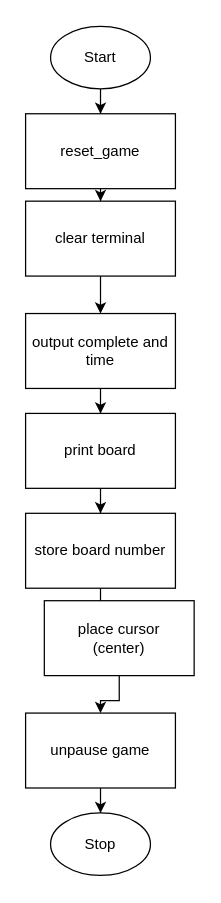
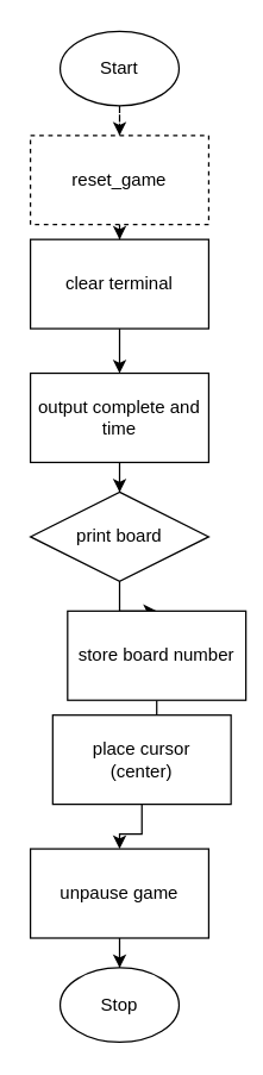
  <mxCell id="0" />
  <mxCell id="1" parent="0" />
- <mxCell id="2" style="edgeStyle=orthogonalEdgeStyle;rounded=0;orthogonalLoop=1;jettySize=auto;html=1;entryX=0.5;entryY=0;entryDx=0;entryDy=0;" edge="1" parent="1" source="3" target="5"><mxGeometry relative="1" as="geometry" /></mxCell>
+ <mxCell id="2" style="edgeStyle=orthogonalEdgeStyle;rounded=0;orthogonalLoop=1;jettySize=auto;html=1;entryX=0.5;entryY=0;entryDx=0;entryDy=0;dashed=1;" edge="1" parent="1" source="3" target="5"><mxGeometry relative="1" as="geometry" /></mxCell>
  <mxCell id="3" value="Start" style="ellipse;whiteSpace=wrap;html=1;" vertex="1" parent="1"><mxGeometry x="40" y="20" width="80" height="50" as="geometry" /></mxCell>
  <mxCell id="4" value="" style="edgeStyle=orthogonalEdgeStyle;rounded=0;orthogonalLoop=1;jettySize=auto;html=1;" edge="1" parent="1" source="5" target="7"><mxGeometry relative="1" as="geometry" /></mxCell>
- <mxCell id="5" value="reset_game" style="rounded=0;whiteSpace=wrap;html=1;" vertex="1" parent="1"><mxGeometry x="20" y="90" width="120" height="60" as="geometry" /></mxCell>
+ <mxCell id="5" value="reset_game" style="rounded=0;whiteSpace=wrap;html=1;dashed=1;" vertex="1" parent="1"><mxGeometry x="20" y="90" width="120" height="60" as="geometry" /></mxCell>
  <mxCell id="6" value="" style="edgeStyle=orthogonalEdgeStyle;rounded=0;orthogonalLoop=1;jettySize=auto;html=1;" edge="1" parent="1" source="7" target="9"><mxGeometry relative="1" as="geometry" /></mxCell>
  <mxCell id="7" value="clear terminal" style="rounded=0;whiteSpace=wrap;html=1;" vertex="1" parent="1"><mxGeometry x="20" y="160" width="120" height="60" as="geometry" /></mxCell>
  <mxCell id="8" style="edgeStyle=orthogonalEdgeStyle;rounded=0;orthogonalLoop=1;jettySize=auto;html=1;entryX=0.5;entryY=0;entryDx=0;entryDy=0;" edge="1" parent="1" source="9" target="11"><mxGeometry relative="1" as="geometry" /></mxCell>
  <mxCell id="9" value="output complete and time" style="rounded=0;whiteSpace=wrap;html=1;" vertex="1" parent="1"><mxGeometry x="20" y="250" width="120" height="60" as="geometry" /></mxCell>
  <mxCell id="10" style="edgeStyle=orthogonalEdgeStyle;rounded=0;orthogonalLoop=1;jettySize=auto;html=1;entryX=0.5;entryY=0;entryDx=0;entryDy=0;" edge="1" parent="1" source="11" target="13"><mxGeometry relative="1" as="geometry" /></mxCell>
- <mxCell id="11" value="print board" style="rounded=0;whiteSpace=wrap;html=1;" vertex="1" parent="1"><mxGeometry x="20" y="330" width="120" height="60" as="geometry" /></mxCell>
+ <mxCell id="11" value="print board" style="rhombus;whiteSpace=wrap;html=1;" vertex="1" parent="1"><mxGeometry x="20" y="330" width="120" height="60" as="geometry" /></mxCell>
  <mxCell id="12" style="edgeStyle=orthogonalEdgeStyle;rounded=0;orthogonalLoop=1;jettySize=auto;html=1;" edge="1" parent="1" source="13" target="15"><mxGeometry relative="1" as="geometry" /></mxCell>
- <mxCell id="13" value="store board number" style="rounded=0;whiteSpace=wrap;html=1;" vertex="1" parent="1"><mxGeometry x="20" y="410" width="120" height="60" as="geometry" /></mxCell>
+ <mxCell id="13" value="store board number" style="rounded=0;whiteSpace=wrap;html=1;" vertex="1" parent="1"><mxGeometry x="45" y="410" width="120" height="60" as="geometry" /></mxCell>
  <mxCell id="14" style="edgeStyle=orthogonalEdgeStyle;rounded=0;orthogonalLoop=1;jettySize=auto;html=1;entryX=0.5;entryY=0;entryDx=0;entryDy=0;" edge="1" parent="1" source="15" target="17"><mxGeometry relative="1" as="geometry" /></mxCell>
  <mxCell id="15" value="place cursor &lt;br&gt;(center)" style="rounded=0;whiteSpace=wrap;html=1;" vertex="1" parent="1"><mxGeometry x="35" y="480" width="120" height="60" as="geometry" /></mxCell>
  <mxCell id="16" style="edgeStyle=orthogonalEdgeStyle;rounded=0;orthogonalLoop=1;jettySize=auto;html=1;entryX=0.5;entryY=0;entryDx=0;entryDy=0;" edge="1" parent="1" source="17" target="18"><mxGeometry relative="1" as="geometry" /></mxCell>
  <mxCell id="17" value="unpause game" style="rounded=0;whiteSpace=wrap;html=1;" vertex="1" parent="1"><mxGeometry x="20" y="570" width="120" height="60" as="geometry" /></mxCell>
  <mxCell id="18" value="Stop" style="ellipse;whiteSpace=wrap;html=1;" vertex="1" parent="1"><mxGeometry x="40" y="650" width="80" height="50" as="geometry" /></mxCell>
